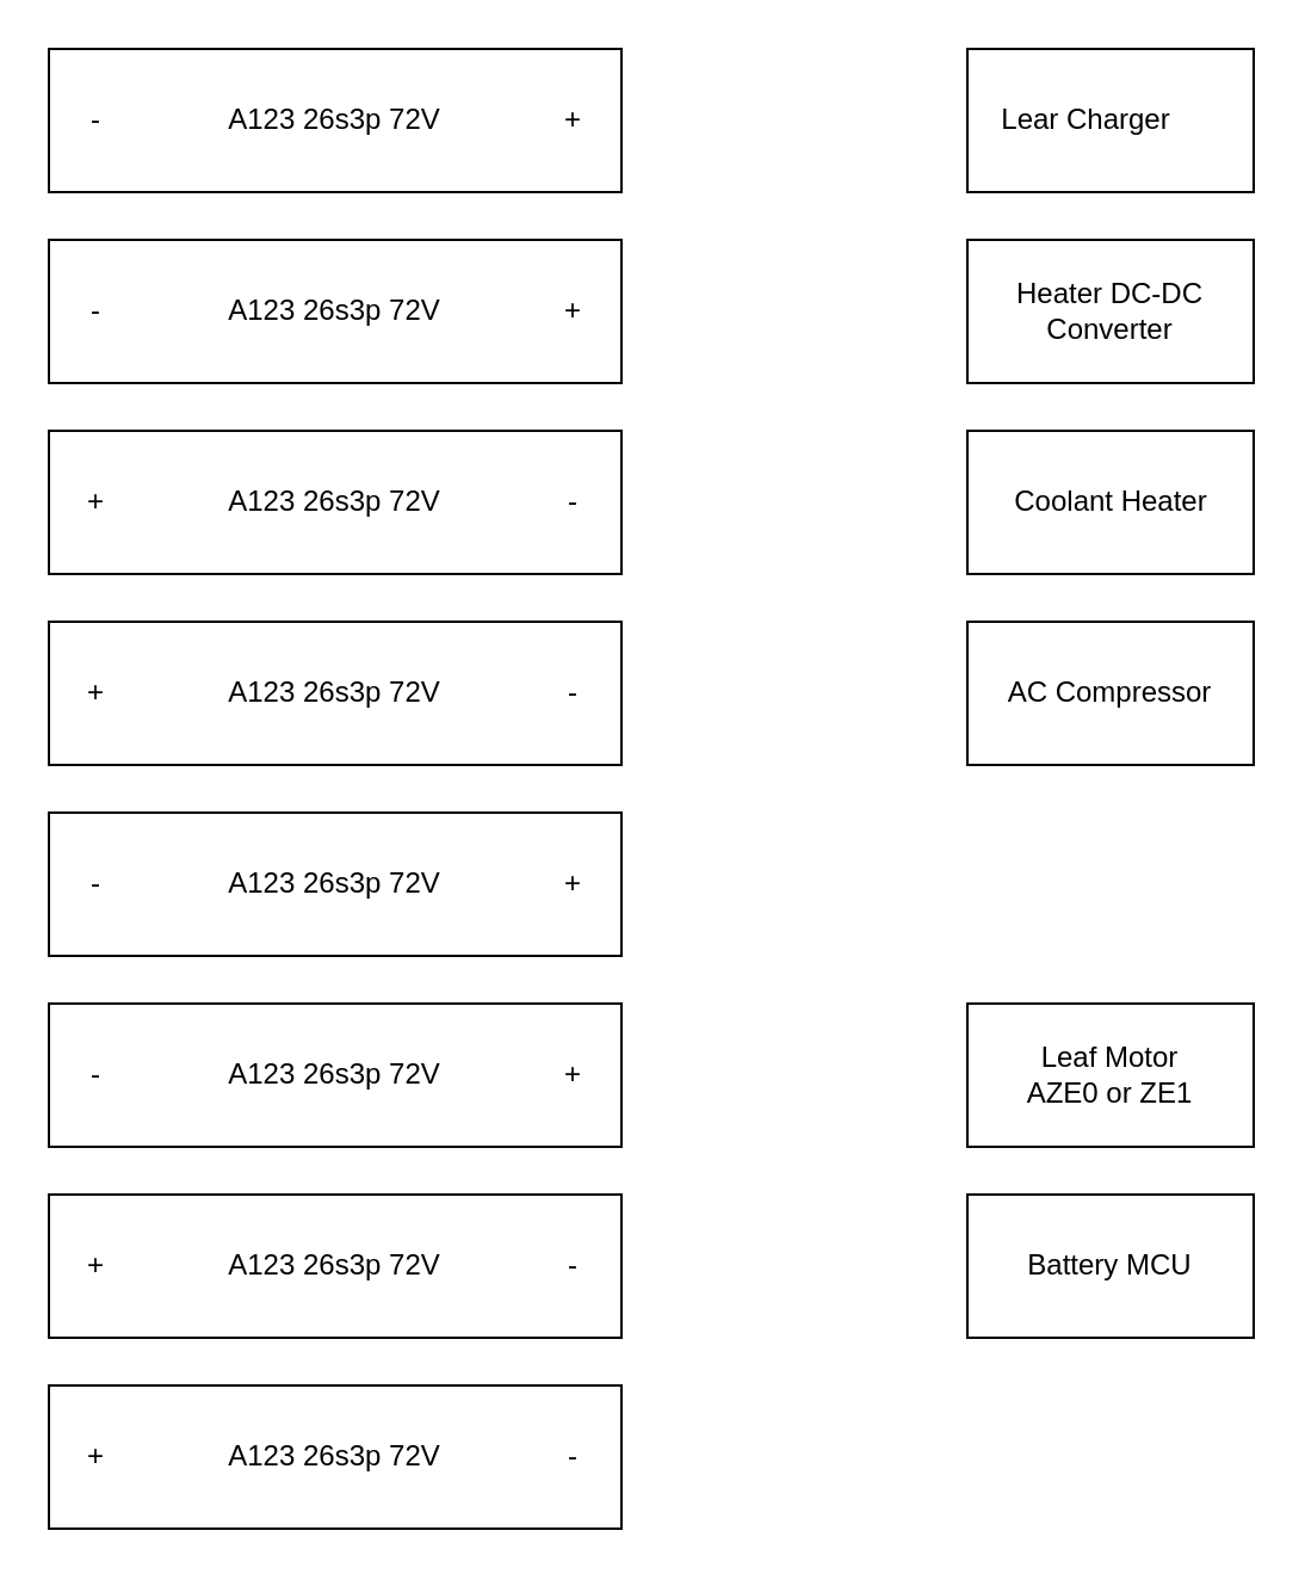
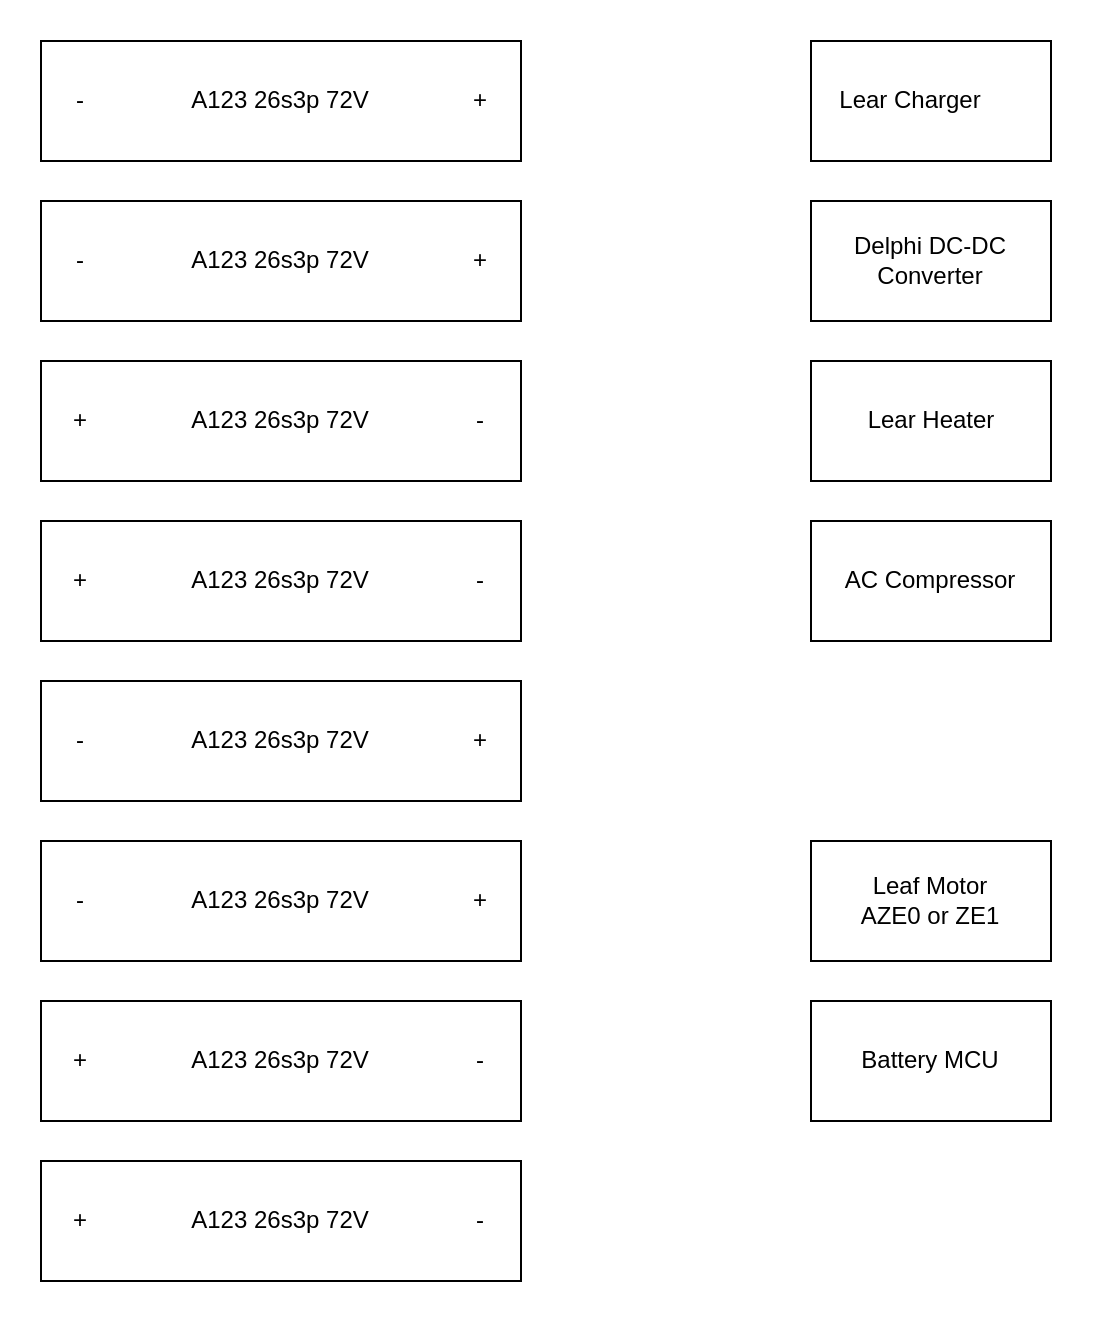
  <mxCell id="0" />
  <mxCell id="1" parent="0" />
  <mxCell id="2" value="" style="group" vertex="1" connectable="0" parent="1"><mxGeometry x="405" y="500" width="120" height="60" as="geometry" /></mxCell>
  <mxCell id="3" value="" style="rounded=0;whiteSpace=wrap;html=1;" vertex="1" parent="2"><mxGeometry width="120" height="60" as="geometry" /></mxCell>
  <mxCell id="4" value="Battery MCU" style="text;html=1;align=center;verticalAlign=middle;whiteSpace=wrap;rounded=0;" vertex="1" parent="2"><mxGeometry x="20" y="15" width="80" height="30" as="geometry" /></mxCell>
  <mxCell id="5" value="" style="group" vertex="1" connectable="0" parent="1"><mxGeometry x="405" y="420" width="120" height="60" as="geometry" /></mxCell>
  <mxCell id="6" value="" style="rounded=0;whiteSpace=wrap;html=1;" vertex="1" parent="5"><mxGeometry width="120" height="60" as="geometry" /></mxCell>
  <mxCell id="7" value="Leaf Motor AZE0 or ZE1" style="text;html=1;align=center;verticalAlign=middle;whiteSpace=wrap;rounded=0;" vertex="1" parent="5"><mxGeometry x="15" y="15" width="90" height="30" as="geometry" /></mxCell>
  <mxCell id="8" value="" style="group" vertex="1" connectable="0" parent="1"><mxGeometry x="405" y="260" width="120" height="60" as="geometry" /></mxCell>
  <mxCell id="9" value="" style="rounded=0;whiteSpace=wrap;html=1;" vertex="1" parent="8"><mxGeometry width="120" height="60" as="geometry" /></mxCell>
  <mxCell id="10" value="&lt;div&gt;AC Compressor&lt;/div&gt;" style="text;html=1;align=center;verticalAlign=middle;whiteSpace=wrap;rounded=0;" vertex="1" parent="8"><mxGeometry x="10" y="15" width="100" height="30" as="geometry" /></mxCell>
  <mxCell id="11" value="" style="group" vertex="1" connectable="0" parent="1"><mxGeometry x="405" y="180" width="120" height="60" as="geometry" /></mxCell>
  <mxCell id="12" value="" style="rounded=0;whiteSpace=wrap;html=1;" vertex="1" parent="11"><mxGeometry width="120" height="60" as="geometry" /></mxCell>
- <mxCell id="13" value="Coolant Heater" style="text;html=1;align=center;verticalAlign=middle;whiteSpace=wrap;rounded=0;" vertex="1" parent="11"><mxGeometry x="17.5" y="15" width="85" height="30" as="geometry" /></mxCell>
+ <mxCell id="13" value="Lear Heater" style="text;html=1;align=center;verticalAlign=middle;whiteSpace=wrap;rounded=0;" vertex="1" parent="11"><mxGeometry x="17.5" y="15" width="85" height="30" as="geometry" /></mxCell>
  <mxCell id="14" value="" style="group" vertex="1" connectable="0" parent="1"><mxGeometry x="405" y="100" width="120" height="60" as="geometry" /></mxCell>
  <mxCell id="15" value="" style="rounded=0;whiteSpace=wrap;html=1;" vertex="1" parent="14"><mxGeometry width="120" height="60" as="geometry" /></mxCell>
- <mxCell id="16" value="Heater DC-DC Converter" style="text;html=1;align=center;verticalAlign=middle;whiteSpace=wrap;rounded=0;" vertex="1" parent="14"><mxGeometry x="5" y="15" width="110" height="30" as="geometry" /></mxCell>
+ <mxCell id="16" value="Delphi DC-DC Converter" style="text;html=1;align=center;verticalAlign=middle;whiteSpace=wrap;rounded=0;" vertex="1" parent="14"><mxGeometry x="5" y="15" width="110" height="30" as="geometry" /></mxCell>
  <mxCell id="17" value="" style="group" vertex="1" connectable="0" parent="1"><mxGeometry x="405" y="20" width="120" height="60" as="geometry" /></mxCell>
  <mxCell id="18" value="" style="rounded=0;whiteSpace=wrap;html=1;" vertex="1" parent="17"><mxGeometry width="120" height="60" as="geometry" /></mxCell>
  <mxCell id="19" value="Lear Charger" style="text;html=1;align=center;verticalAlign=middle;whiteSpace=wrap;rounded=0;" vertex="1" parent="17"><mxGeometry x="10" y="15" width="80" height="30" as="geometry" /></mxCell>
  <mxCell id="20" value="" style="group" vertex="1" connectable="0" parent="1"><mxGeometry x="20" y="20" width="240" height="60" as="geometry" /></mxCell>
  <mxCell id="21" value="" style="rounded=0;whiteSpace=wrap;html=1;" vertex="1" parent="20"><mxGeometry width="240" height="60" as="geometry" /></mxCell>
  <mxCell id="22" value="A123 26s3p 72V" style="text;html=1;align=center;verticalAlign=middle;whiteSpace=wrap;rounded=0;" vertex="1" parent="20"><mxGeometry x="70" y="15" width="100" height="30" as="geometry" /></mxCell>
  <mxCell id="23" value="+" style="text;html=1;align=center;verticalAlign=middle;whiteSpace=wrap;rounded=0;" vertex="1" parent="20"><mxGeometry x="210" y="15" width="20" height="30" as="geometry" /></mxCell>
  <mxCell id="24" value="-" style="text;html=1;align=center;verticalAlign=middle;whiteSpace=wrap;rounded=0;" vertex="1" parent="20"><mxGeometry x="10" y="15" width="20" height="30" as="geometry" /></mxCell>
  <mxCell id="25" value="" style="group" vertex="1" connectable="0" parent="1"><mxGeometry x="20" y="100" width="240" height="60" as="geometry" /></mxCell>
  <mxCell id="26" value="" style="rounded=0;whiteSpace=wrap;html=1;" vertex="1" parent="25"><mxGeometry width="240" height="60" as="geometry" /></mxCell>
  <mxCell id="27" value="A123 26s3p 72V" style="text;html=1;align=center;verticalAlign=middle;whiteSpace=wrap;rounded=0;" vertex="1" parent="25"><mxGeometry x="70" y="15" width="100" height="30" as="geometry" /></mxCell>
  <mxCell id="28" value="+" style="text;html=1;align=center;verticalAlign=middle;whiteSpace=wrap;rounded=0;" vertex="1" parent="25"><mxGeometry x="210" y="15" width="20" height="30" as="geometry" /></mxCell>
  <mxCell id="29" value="-" style="text;html=1;align=center;verticalAlign=middle;whiteSpace=wrap;rounded=0;" vertex="1" parent="25"><mxGeometry x="10" y="15" width="20" height="30" as="geometry" /></mxCell>
  <mxCell id="30" value="" style="group" vertex="1" connectable="0" parent="1"><mxGeometry x="20" y="180" width="240" height="60" as="geometry" /></mxCell>
  <mxCell id="31" value="" style="rounded=0;whiteSpace=wrap;html=1;" vertex="1" parent="30"><mxGeometry width="240" height="60" as="geometry" /></mxCell>
  <mxCell id="32" value="A123 26s3p 72V" style="text;html=1;align=center;verticalAlign=middle;whiteSpace=wrap;rounded=0;" vertex="1" parent="30"><mxGeometry x="70" y="15" width="100" height="30" as="geometry" /></mxCell>
  <mxCell id="33" value="+" style="text;html=1;align=center;verticalAlign=middle;whiteSpace=wrap;rounded=0;" vertex="1" parent="30"><mxGeometry x="10" y="15" width="20" height="30" as="geometry" /></mxCell>
  <mxCell id="34" value="-" style="text;html=1;align=center;verticalAlign=middle;whiteSpace=wrap;rounded=0;" vertex="1" parent="30"><mxGeometry x="210" y="15" width="20" height="30" as="geometry" /></mxCell>
  <mxCell id="35" value="" style="group" vertex="1" connectable="0" parent="1"><mxGeometry x="20" y="260" width="240" height="60" as="geometry" /></mxCell>
  <mxCell id="36" value="" style="rounded=0;whiteSpace=wrap;html=1;" vertex="1" parent="35"><mxGeometry width="240" height="60" as="geometry" /></mxCell>
  <mxCell id="37" value="A123 26s3p 72V" style="text;html=1;align=center;verticalAlign=middle;whiteSpace=wrap;rounded=0;" vertex="1" parent="35"><mxGeometry x="70" y="15" width="100" height="30" as="geometry" /></mxCell>
  <mxCell id="38" value="+" style="text;html=1;align=center;verticalAlign=middle;whiteSpace=wrap;rounded=0;" vertex="1" parent="35"><mxGeometry x="10" y="15" width="20" height="30" as="geometry" /></mxCell>
  <mxCell id="39" value="-" style="text;html=1;align=center;verticalAlign=middle;whiteSpace=wrap;rounded=0;" vertex="1" parent="35"><mxGeometry x="210" y="15" width="20" height="30" as="geometry" /></mxCell>
  <mxCell id="40" value="" style="group" vertex="1" connectable="0" parent="1"><mxGeometry x="20" y="340" width="240" height="60" as="geometry" /></mxCell>
  <mxCell id="41" value="" style="rounded=0;whiteSpace=wrap;html=1;" vertex="1" parent="40"><mxGeometry width="240" height="60" as="geometry" /></mxCell>
  <mxCell id="42" value="A123 26s3p 72V" style="text;html=1;align=center;verticalAlign=middle;whiteSpace=wrap;rounded=0;" vertex="1" parent="40"><mxGeometry x="70" y="15" width="100" height="30" as="geometry" /></mxCell>
  <mxCell id="43" value="+" style="text;html=1;align=center;verticalAlign=middle;whiteSpace=wrap;rounded=0;" vertex="1" parent="40"><mxGeometry x="210" y="15" width="20" height="30" as="geometry" /></mxCell>
  <mxCell id="44" value="-" style="text;html=1;align=center;verticalAlign=middle;whiteSpace=wrap;rounded=0;" vertex="1" parent="40"><mxGeometry x="10" y="15" width="20" height="30" as="geometry" /></mxCell>
  <mxCell id="45" value="" style="group" vertex="1" connectable="0" parent="1"><mxGeometry x="20" y="420" width="240" height="60" as="geometry" /></mxCell>
  <mxCell id="46" value="" style="rounded=0;whiteSpace=wrap;html=1;" vertex="1" parent="45"><mxGeometry width="240" height="60" as="geometry" /></mxCell>
  <mxCell id="47" value="A123 26s3p 72V" style="text;html=1;align=center;verticalAlign=middle;whiteSpace=wrap;rounded=0;" vertex="1" parent="45"><mxGeometry x="70" y="15" width="100" height="30" as="geometry" /></mxCell>
  <mxCell id="48" value="+" style="text;html=1;align=center;verticalAlign=middle;whiteSpace=wrap;rounded=0;" vertex="1" parent="45"><mxGeometry x="210" y="15" width="20" height="30" as="geometry" /></mxCell>
  <mxCell id="49" value="-" style="text;html=1;align=center;verticalAlign=middle;whiteSpace=wrap;rounded=0;" vertex="1" parent="45"><mxGeometry x="10" y="15" width="20" height="30" as="geometry" /></mxCell>
  <mxCell id="50" value="" style="group" vertex="1" connectable="0" parent="1"><mxGeometry x="20" y="500" width="240" height="60" as="geometry" /></mxCell>
  <mxCell id="51" value="" style="rounded=0;whiteSpace=wrap;html=1;" vertex="1" parent="50"><mxGeometry width="240" height="60" as="geometry" /></mxCell>
  <mxCell id="52" value="A123 26s3p 72V" style="text;html=1;align=center;verticalAlign=middle;whiteSpace=wrap;rounded=0;" vertex="1" parent="50"><mxGeometry x="70" y="15" width="100" height="30" as="geometry" /></mxCell>
  <mxCell id="53" value="+" style="text;html=1;align=center;verticalAlign=middle;whiteSpace=wrap;rounded=0;" vertex="1" parent="50"><mxGeometry x="10" y="15" width="20" height="30" as="geometry" /></mxCell>
  <mxCell id="54" value="-" style="text;html=1;align=center;verticalAlign=middle;whiteSpace=wrap;rounded=0;" vertex="1" parent="50"><mxGeometry x="210" y="15" width="20" height="30" as="geometry" /></mxCell>
  <mxCell id="55" value="" style="group" vertex="1" connectable="0" parent="1"><mxGeometry x="20" y="580" width="240" height="60" as="geometry" /></mxCell>
  <mxCell id="56" value="" style="rounded=0;whiteSpace=wrap;html=1;" vertex="1" parent="55"><mxGeometry width="240" height="60" as="geometry" /></mxCell>
  <mxCell id="57" value="A123 26s3p 72V" style="text;html=1;align=center;verticalAlign=middle;whiteSpace=wrap;rounded=0;" vertex="1" parent="55"><mxGeometry x="70" y="15" width="100" height="30" as="geometry" /></mxCell>
  <mxCell id="58" value="+" style="text;html=1;align=center;verticalAlign=middle;whiteSpace=wrap;rounded=0;" vertex="1" parent="55"><mxGeometry x="10" y="15" width="20" height="30" as="geometry" /></mxCell>
  <mxCell id="59" value="-" style="text;html=1;align=center;verticalAlign=middle;whiteSpace=wrap;rounded=0;" vertex="1" parent="55"><mxGeometry x="210" y="15" width="20" height="30" as="geometry" /></mxCell>
